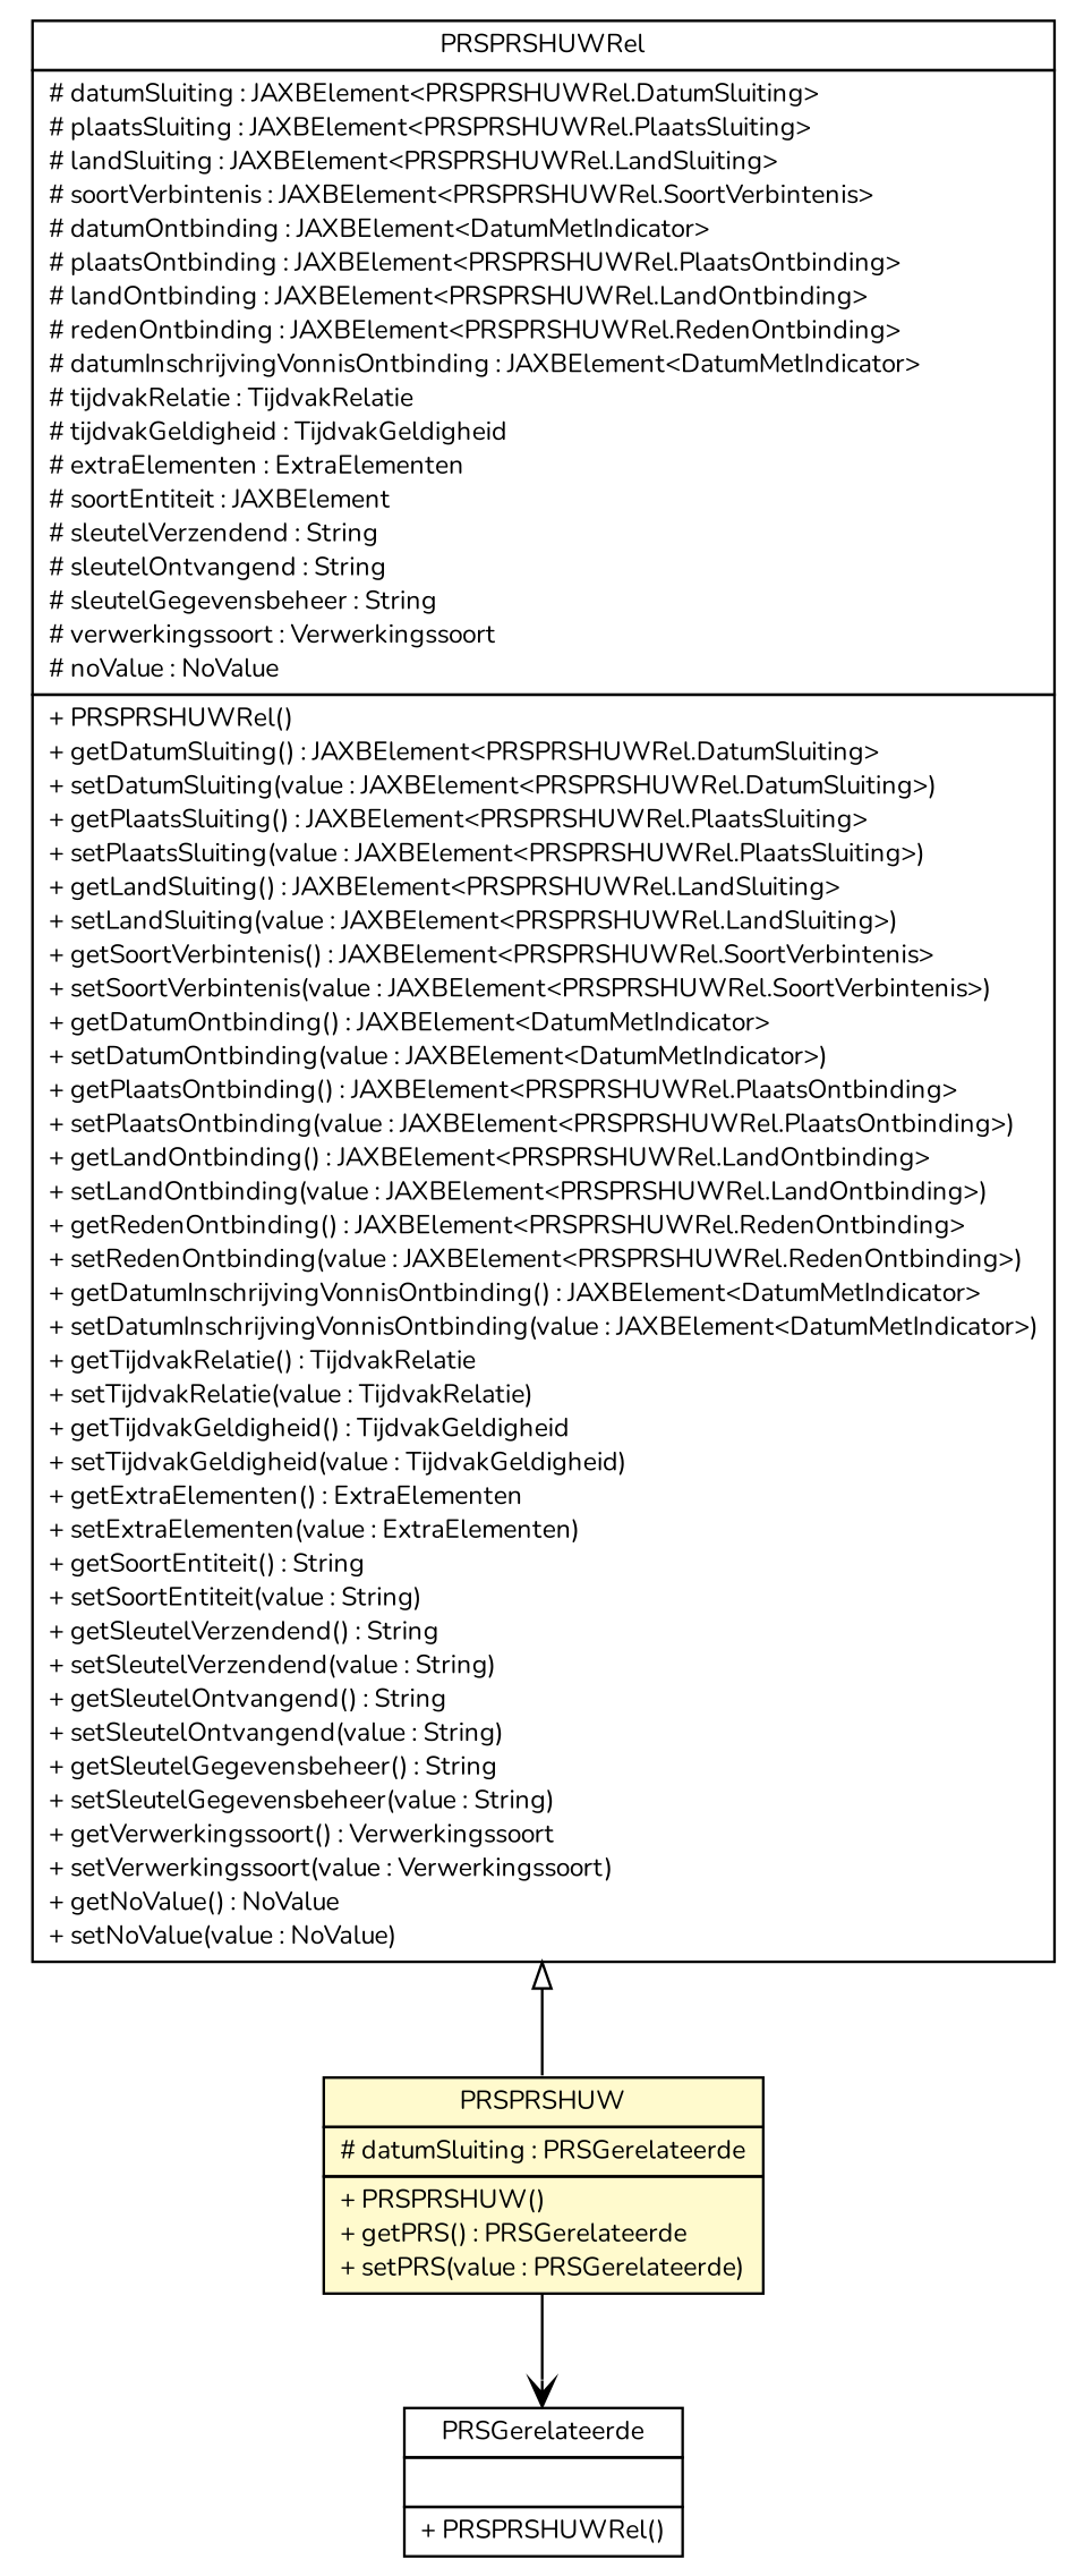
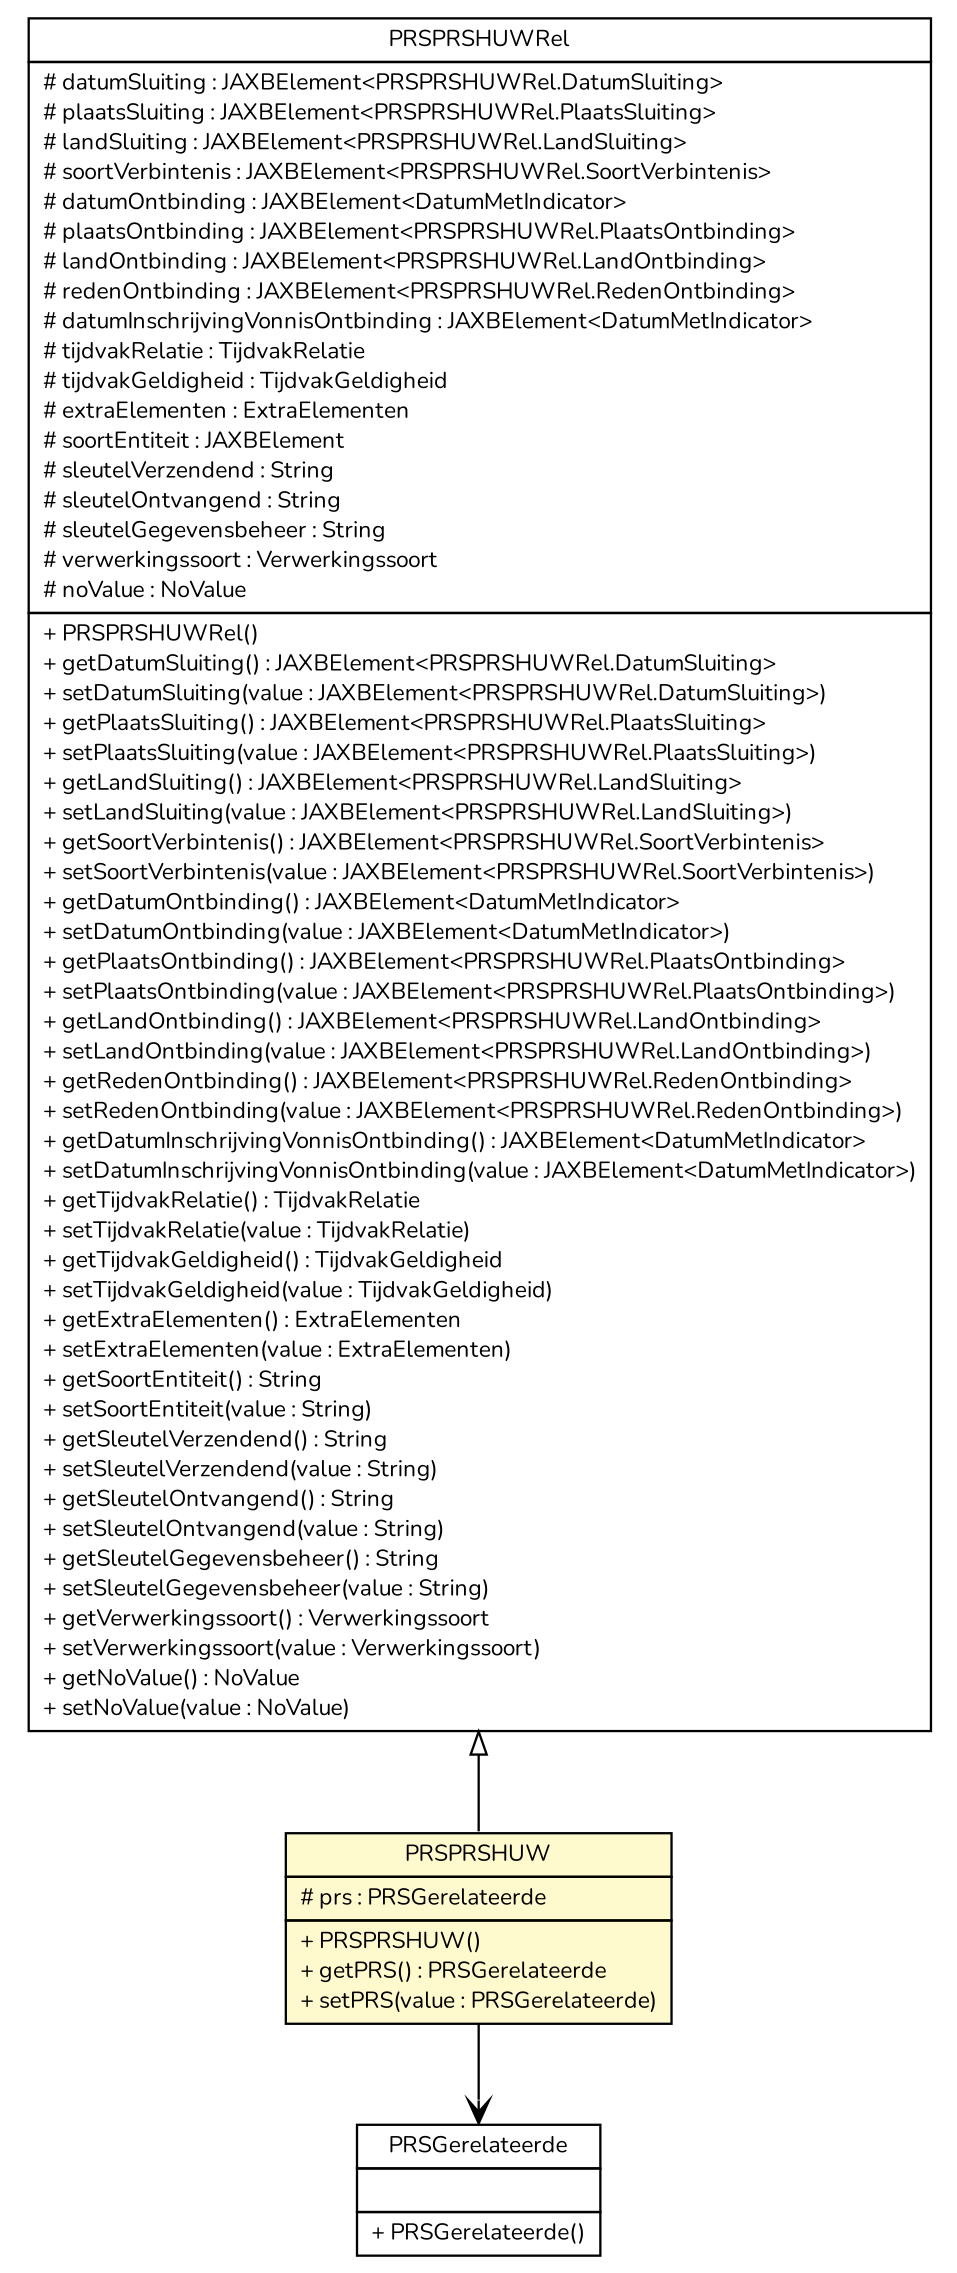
  digraph {
    fontname=Nunito
    nodesep=0.25
    ranksep=0.5
    node [fontcolor=black fontname=Nunito fontsize=10.0 shape=plaintext]
    edge [fontname=Nunito headport=p labelfontname=Helvetica labelfontsize=10 tailport=p]
    n1 [label=<<table title="nl.egem.stuf.sector.bg._0204.PRSPRSHUWRel" border="0" cellborder="1" cellspacing="0" cellpadding="2" port="p" href="./PRSPRSHUWRel.html"> 		<tr><td><table border="0" cellspacing="0" cellpadding="1"> <tr><td align="center" balign="center"> PRSPRSHUWRel </td></tr> 		</table></td></tr> 		<tr><td><table border="0" cellspacing="0" cellpadding="1"> <tr><td align="left" balign="left"> # datumSluiting : JAXBElement&lt;PRSPRSHUWRel.DatumSluiting&gt; </td></tr> <tr><td align="left" balign="left"> # plaatsSluiting : JAXBElement&lt;PRSPRSHUWRel.PlaatsSluiting&gt; </td></tr> <tr><td align="left" balign="left"> # landSluiting : JAXBElement&lt;PRSPRSHUWRel.LandSluiting&gt; </td></tr> <tr><td align="left" balign="left"> # soortVerbintenis : JAXBElement&lt;PRSPRSHUWRel.SoortVerbintenis&gt; </td></tr> <tr><td align="left" balign="left"> # datumOntbinding : JAXBElement&lt;DatumMetIndicator&gt; </td></tr> <tr><td align="left" balign="left"> # plaatsOntbinding : JAXBElement&lt;PRSPRSHUWRel.PlaatsOntbinding&gt; </td></tr> <tr><td align="left" balign="left"> # landOntbinding : JAXBElement&lt;PRSPRSHUWRel.LandOntbinding&gt; </td></tr> <tr><td align="left" balign="left"> # redenOntbinding : JAXBElement&lt;PRSPRSHUWRel.RedenOntbinding&gt; </td></tr> <tr><td align="left" balign="left"> # datumInschrijvingVonnisOntbinding : JAXBElement&lt;DatumMetIndicator&gt; </td></tr> <tr><td align="left" balign="left"> # tijdvakRelatie : TijdvakRelatie </td></tr> <tr><td align="left" balign="left"> # tijdvakGeldigheid : TijdvakGeldigheid </td></tr> <tr><td align="left" balign="left"> # extraElementen : ExtraElementen </td></tr> <tr><td align="left" balign="left"> # soortEntiteit : JAXBElement </td></tr> <tr><td align="left" balign="left"> # sleutelVerzendend : String </td></tr> <tr><td align="left" balign="left"> # sleutelOntvangend : String </td></tr> <tr><td align="left" balign="left"> # sleutelGegevensbeheer : String </td></tr> <tr><td align="left" balign="left"> # verwerkingssoort : Verwerkingssoort </td></tr> <tr><td align="left" balign="left"> # noValue : NoValue </td></tr> 		</table></td></tr> 		<tr><td><table border="0" cellspacing="0" cellpadding="1"> <tr><td align="left" balign="left"> + PRSPRSHUWRel() </td></tr> <tr><td align="left" balign="left"> + getDatumSluiting() : JAXBElement&lt;PRSPRSHUWRel.DatumSluiting&gt; </td></tr> <tr><td align="left" balign="left"> + setDatumSluiting(value : JAXBElement&lt;PRSPRSHUWRel.DatumSluiting&gt;) </td></tr> <tr><td align="left" balign="left"> + getPlaatsSluiting() : JAXBElement&lt;PRSPRSHUWRel.PlaatsSluiting&gt; </td></tr> <tr><td align="left" balign="left"> + setPlaatsSluiting(value : JAXBElement&lt;PRSPRSHUWRel.PlaatsSluiting&gt;) </td></tr> <tr><td align="left" balign="left"> + getLandSluiting() : JAXBElement&lt;PRSPRSHUWRel.LandSluiting&gt; </td></tr> <tr><td align="left" balign="left"> + setLandSluiting(value : JAXBElement&lt;PRSPRSHUWRel.LandSluiting&gt;) </td></tr> <tr><td align="left" balign="left"> + getSoortVerbintenis() : JAXBElement&lt;PRSPRSHUWRel.SoortVerbintenis&gt; </td></tr> <tr><td align="left" balign="left"> + setSoortVerbintenis(value : JAXBElement&lt;PRSPRSHUWRel.SoortVerbintenis&gt;) </td></tr> <tr><td align="left" balign="left"> + getDatumOntbinding() : JAXBElement&lt;DatumMetIndicator&gt; </td></tr> <tr><td align="left" balign="left"> + setDatumOntbinding(value : JAXBElement&lt;DatumMetIndicator&gt;) </td></tr> <tr><td align="left" balign="left"> + getPlaatsOntbinding() : JAXBElement&lt;PRSPRSHUWRel.PlaatsOntbinding&gt; </td></tr> <tr><td align="left" balign="left"> + setPlaatsOntbinding(value : JAXBElement&lt;PRSPRSHUWRel.PlaatsOntbinding&gt;) </td></tr> <tr><td align="left" balign="left"> + getLandOntbinding() : JAXBElement&lt;PRSPRSHUWRel.LandOntbinding&gt; </td></tr> <tr><td align="left" balign="left"> + setLandOntbinding(value : JAXBElement&lt;PRSPRSHUWRel.LandOntbinding&gt;) </td></tr> <tr><td align="left" balign="left"> + getRedenOntbinding() : JAXBElement&lt;PRSPRSHUWRel.RedenOntbinding&gt; </td></tr> <tr><td align="left" balign="left"> + setRedenOntbinding(value : JAXBElement&lt;PRSPRSHUWRel.RedenOntbinding&gt;) </td></tr> <tr><td align="left" balign="left"> + getDatumInschrijvingVonnisOntbinding() : JAXBElement&lt;DatumMetIndicator&gt; </td></tr> <tr><td align="left" balign="left"> + setDatumInschrijvingVonnisOntbinding(value : JAXBElement&lt;DatumMetIndicator&gt;) </td></tr> <tr><td align="left" balign="left"> + getTijdvakRelatie() : TijdvakRelatie </td></tr> <tr><td align="left" balign="left"> + setTijdvakRelatie(value : TijdvakRelatie) </td></tr> <tr><td align="left" balign="left"> + getTijdvakGeldigheid() : TijdvakGeldigheid </td></tr> <tr><td align="left" balign="left"> + setTijdvakGeldigheid(value : TijdvakGeldigheid) </td></tr> <tr><td align="left" balign="left"> + getExtraElementen() : ExtraElementen </td></tr> <tr><td align="left" balign="left"> + setExtraElementen(value : ExtraElementen) </td></tr> <tr><td align="left" balign="left"> + getSoortEntiteit() : String </td></tr> <tr><td align="left" balign="left"> + setSoortEntiteit(value : String) </td></tr> <tr><td align="left" balign="left"> + getSleutelVerzendend() : String </td></tr> <tr><td align="left" balign="left"> + setSleutelVerzendend(value : String) </td></tr> <tr><td align="left" balign="left"> + getSleutelOntvangend() : String </td></tr> <tr><td align="left" balign="left"> + setSleutelOntvangend(value : String) </td></tr> <tr><td align="left" balign="left"> + getSleutelGegevensbeheer() : String </td></tr> <tr><td align="left" balign="left"> + setSleutelGegevensbeheer(value : String) </td></tr> <tr><td align="left" balign="left"> + getVerwerkingssoort() : Verwerkingssoort </td></tr> <tr><td align="left" balign="left"> + setVerwerkingssoort(value : Verwerkingssoort) </td></tr> <tr><td align="left" balign="left"> + getNoValue() : NoValue </td></tr> <tr><td align="left" balign="left"> + setNoValue(value : NoValue) </td></tr> 		</table></td></tr> 		</table>>]
-   n2 [label=<<table title="nl.egem.stuf.sector.bg._0204.PRSKennisgeving.PRSPRSHUW" border="0" cellborder="1" cellspacing="0" cellpadding="2" port="p" bgcolor="lemonChiffon" href="./PRSKennisgeving.PRSPRSHUW.html"> 		<tr><td><table border="0" cellspacing="0" cellpadding="1"> <tr><td align="center" balign="center"> PRSPRSHUW </td></tr> 		</table></td></tr> 		<tr><td><table border="0" cellspacing="0" cellpadding="1"> <tr><td align="left" balign="left"> # datumSluiting : PRSGerelateerde </td></tr> 		</table></td></tr> 		<tr><td><table border="0" cellspacing="0" cellpadding="1"> <tr><td align="left" balign="left"> + PRSPRSHUW() </td></tr> <tr><td align="left" balign="left"> + getPRS() : PRSGerelateerde </td></tr> <tr><td align="left" balign="left"> + setPRS(value : PRSGerelateerde) </td></tr> 		</table></td></tr> 		</table>>]
-   n3 [label=<<table title="nl.egem.stuf.sector.bg._0204.PRSGerelateerde" border="0" cellborder="1" cellspacing="0" cellpadding="2" port="p" href="./PRSGerelateerde.html"> 		<tr><td><table border="0" cellspacing="0" cellpadding="1"> <tr><td align="center" balign="center"> PRSGerelateerde </td></tr> 		</table></td></tr> 		<tr><td><table border="0" cellspacing="0" cellpadding="1"> <tr><td align="left" balign="left">  </td></tr> 		</table></td></tr> 		<tr><td><table border="0" cellspacing="0" cellpadding="1"> <tr><td align="left" balign="left"> + PRSPRSHUWRel() </td></tr> 		</table></td></tr> 		</table>>]
+   n2 [label=<<table title="nl.egem.stuf.sector.bg._0204.PRSKennisgeving.PRSPRSHUW" border="0" cellborder="1" cellspacing="0" cellpadding="2" port="p" bgcolor="lemonChiffon" href="./PRSKennisgeving.PRSPRSHUW.html"> 		<tr><td><table border="0" cellspacing="0" cellpadding="1"> <tr><td align="center" balign="center"> PRSPRSHUW </td></tr> 		</table></td></tr> 		<tr><td><table border="0" cellspacing="0" cellpadding="1"> <tr><td align="left" balign="left"> # prs : PRSGerelateerde </td></tr> 		</table></td></tr> 		<tr><td><table border="0" cellspacing="0" cellpadding="1"> <tr><td align="left" balign="left"> + PRSPRSHUW() </td></tr> <tr><td align="left" balign="left"> + getPRS() : PRSGerelateerde </td></tr> <tr><td align="left" balign="left"> + setPRS(value : PRSGerelateerde) </td></tr> 		</table></td></tr> 		</table>>]
+   n3 [label=<<table title="nl.egem.stuf.sector.bg._0204.PRSGerelateerde" border="0" cellborder="1" cellspacing="0" cellpadding="2" port="p" href="./PRSGerelateerde.html"> 		<tr><td><table border="0" cellspacing="0" cellpadding="1"> <tr><td align="center" balign="center"> PRSGerelateerde </td></tr> 		</table></td></tr> 		<tr><td><table border="0" cellspacing="0" cellpadding="1"> <tr><td align="left" balign="left">  </td></tr> 		</table></td></tr> 		<tr><td><table border="0" cellspacing="0" cellpadding="1"> <tr><td align="left" balign="left"> + PRSGerelateerde() </td></tr> 		</table></td></tr> 		</table>>]
    n1 -> n2 [arrowtail=empty dir=back fontsize=10]
    n2 -> n3 [arrowhead=open color=black fontcolor=black fontsize=10.0]
  }
